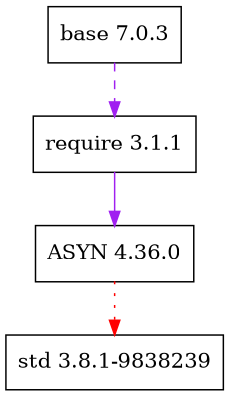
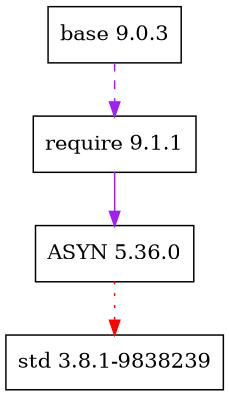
  digraph {
    node [shape=record]
    edge [color=purple]
-   n1 [label="base 7.0.3"]
-   n2 [label="require 3.1.1"]
-   n3 [label="ASYN 4.36.0"]
+   n1 [label="base 9.0.3"]
+   n2 [label="require 9.1.1"]
+   n3 [label="ASYN 5.36.0"]
    n4 [label="std 3.8.1-9838239"]
    n1 -> n2 [style=dashed]
    n2 -> n3 [style=solid]
    n3 -> n4 [color=red style=dotted]
  }
